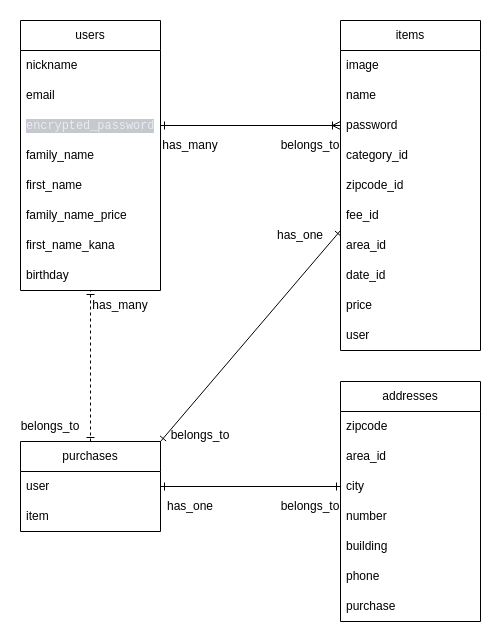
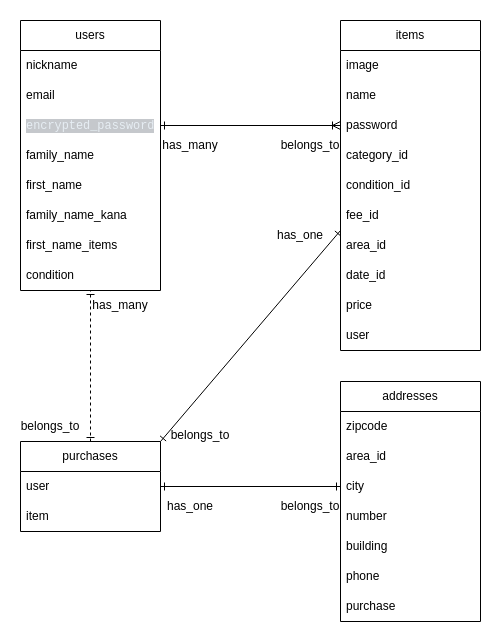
  <mxCell id="0" />
  <mxCell id="1" parent="0" />
  <mxCell id="2" value="users" style="swimlane;fontStyle=0;childLayout=stackLayout;horizontal=1;startSize=30;horizontalStack=0;resizeParent=1;resizeParentMax=0;resizeLast=0;collapsible=1;marginBottom=0;whiteSpace=wrap;html=1;" parent="1" vertex="1"><mxGeometry x="20" y="20" width="140" height="270" as="geometry" /></mxCell>
  <mxCell id="3" value="nickname&lt;span style=&quot;white-space: pre;&quot;&gt;&#09;&lt;/span&gt;" style="text;strokeColor=none;fillColor=none;align=left;verticalAlign=middle;spacingLeft=4;spacingRight=4;overflow=hidden;points=[[0,0.5],[1,0.5]];portConstraint=eastwest;rotatable=0;whiteSpace=wrap;html=1;" parent="2" vertex="1"><mxGeometry y="30" width="140" height="30" as="geometry" /></mxCell>
  <mxCell id="4" value="email" style="text;strokeColor=none;fillColor=none;align=left;verticalAlign=middle;spacingLeft=4;spacingRight=4;overflow=hidden;points=[[0,0.5],[1,0.5]];portConstraint=eastwest;rotatable=0;whiteSpace=wrap;html=1;" parent="2" vertex="1"><mxGeometry y="60" width="140" height="30" as="geometry" /></mxCell>
  <mxCell id="5" value="&lt;span style=&quot;color: rgb(230, 237, 243); font-family: ui-monospace, SFMono-Regular, &amp;quot;SF Mono&amp;quot;, Menlo, Consolas, &amp;quot;Liberation Mono&amp;quot;, monospace; font-size: 11.9px; background-color: rgba(110, 118, 129, 0.4);&quot;&gt;encrypted_password&lt;/span&gt;" style="text;strokeColor=none;fillColor=none;align=left;verticalAlign=middle;spacingLeft=4;spacingRight=4;overflow=hidden;points=[[0,0.5],[1,0.5]];portConstraint=eastwest;rotatable=0;whiteSpace=wrap;html=1;" parent="2" vertex="1"><mxGeometry y="90" width="140" height="30" as="geometry" /></mxCell>
  <mxCell id="6" value="family_name" style="text;strokeColor=none;fillColor=none;align=left;verticalAlign=middle;spacingLeft=4;spacingRight=4;overflow=hidden;points=[[0,0.5],[1,0.5]];portConstraint=eastwest;rotatable=0;whiteSpace=wrap;html=1;" parent="2" vertex="1"><mxGeometry y="120" width="140" height="30" as="geometry" /></mxCell>
  <mxCell id="7" value="first_name" style="text;strokeColor=none;fillColor=none;align=left;verticalAlign=middle;spacingLeft=4;spacingRight=4;overflow=hidden;points=[[0,0.5],[1,0.5]];portConstraint=eastwest;rotatable=0;whiteSpace=wrap;html=1;" parent="2" vertex="1"><mxGeometry y="150" width="140" height="30" as="geometry" /></mxCell>
- <mxCell id="8" value="family_name_price" style="text;strokeColor=none;fillColor=none;align=left;verticalAlign=middle;spacingLeft=4;spacingRight=4;overflow=hidden;points=[[0,0.5],[1,0.5]];portConstraint=eastwest;rotatable=0;whiteSpace=wrap;html=1;" parent="2" vertex="1"><mxGeometry y="180" width="140" height="30" as="geometry" /></mxCell>
- <mxCell id="9" value="first_name_kana" style="text;strokeColor=none;fillColor=none;align=left;verticalAlign=middle;spacingLeft=4;spacingRight=4;overflow=hidden;points=[[0,0.5],[1,0.5]];portConstraint=eastwest;rotatable=0;whiteSpace=wrap;html=1;" parent="2" vertex="1"><mxGeometry y="210" width="140" height="30" as="geometry" /></mxCell>
- <mxCell id="10" value="birthday" style="text;strokeColor=none;fillColor=none;align=left;verticalAlign=middle;spacingLeft=4;spacingRight=4;overflow=hidden;points=[[0,0.5],[1,0.5]];portConstraint=eastwest;rotatable=0;whiteSpace=wrap;html=1;" parent="2" vertex="1"><mxGeometry y="240" width="140" height="30" as="geometry" /></mxCell>
+ <mxCell id="8" value="family_name_kana" style="text;strokeColor=none;fillColor=none;align=left;verticalAlign=middle;spacingLeft=4;spacingRight=4;overflow=hidden;points=[[0,0.5],[1,0.5]];portConstraint=eastwest;rotatable=0;whiteSpace=wrap;html=1;" parent="2" vertex="1"><mxGeometry y="180" width="140" height="30" as="geometry" /></mxCell>
+ <mxCell id="9" value="first_name_items" style="text;strokeColor=none;fillColor=none;align=left;verticalAlign=middle;spacingLeft=4;spacingRight=4;overflow=hidden;points=[[0,0.5],[1,0.5]];portConstraint=eastwest;rotatable=0;whiteSpace=wrap;html=1;" parent="2" vertex="1"><mxGeometry y="210" width="140" height="30" as="geometry" /></mxCell>
+ <mxCell id="10" value="condition" style="text;strokeColor=none;fillColor=none;align=left;verticalAlign=middle;spacingLeft=4;spacingRight=4;overflow=hidden;points=[[0,0.5],[1,0.5]];portConstraint=eastwest;rotatable=0;whiteSpace=wrap;html=1;" parent="2" vertex="1"><mxGeometry y="240" width="140" height="30" as="geometry" /></mxCell>
  <mxCell id="11" style="edgeStyle=none;html=1;endArrow=ERoneToMany;endFill=0;startArrow=ERone;startFill=0;" parent="1" source="5" edge="1"><mxGeometry relative="1" as="geometry"><mxPoint x="340" y="125" as="targetPoint" /></mxGeometry></mxCell>
  <mxCell id="12" value="items" style="swimlane;fontStyle=0;childLayout=stackLayout;horizontal=1;startSize=30;horizontalStack=0;resizeParent=1;resizeParentMax=0;resizeLast=0;collapsible=1;marginBottom=0;whiteSpace=wrap;html=1;" parent="1" vertex="1"><mxGeometry x="340" y="20" width="140" height="330" as="geometry" /></mxCell>
  <mxCell id="13" value="image" style="text;strokeColor=none;fillColor=none;align=left;verticalAlign=middle;spacingLeft=4;spacingRight=4;overflow=hidden;points=[[0,0.5],[1,0.5]];portConstraint=eastwest;rotatable=0;whiteSpace=wrap;html=1;" parent="12" vertex="1"><mxGeometry y="30" width="140" height="30" as="geometry" /></mxCell>
  <mxCell id="14" value="name" style="text;strokeColor=none;fillColor=none;align=left;verticalAlign=middle;spacingLeft=4;spacingRight=4;overflow=hidden;points=[[0,0.5],[1,0.5]];portConstraint=eastwest;rotatable=0;whiteSpace=wrap;html=1;" parent="12" vertex="1"><mxGeometry y="60" width="140" height="30" as="geometry" /></mxCell>
  <mxCell id="15" value="password" style="text;strokeColor=none;fillColor=none;align=left;verticalAlign=middle;spacingLeft=4;spacingRight=4;overflow=hidden;points=[[0,0.5],[1,0.5]];portConstraint=eastwest;rotatable=0;whiteSpace=wrap;html=1;" parent="12" vertex="1"><mxGeometry y="90" width="140" height="30" as="geometry" /></mxCell>
  <mxCell id="16" value="category_id" style="text;strokeColor=none;fillColor=none;align=left;verticalAlign=middle;spacingLeft=4;spacingRight=4;overflow=hidden;points=[[0,0.5],[1,0.5]];portConstraint=eastwest;rotatable=0;whiteSpace=wrap;html=1;" parent="12" vertex="1"><mxGeometry y="120" width="140" height="30" as="geometry" /></mxCell>
- <mxCell id="17" value="zipcode_id" style="text;strokeColor=none;fillColor=none;align=left;verticalAlign=middle;spacingLeft=4;spacingRight=4;overflow=hidden;points=[[0,0.5],[1,0.5]];portConstraint=eastwest;rotatable=0;whiteSpace=wrap;html=1;" parent="12" vertex="1"><mxGeometry y="150" width="140" height="30" as="geometry" /></mxCell>
+ <mxCell id="17" value="condition_id" style="text;strokeColor=none;fillColor=none;align=left;verticalAlign=middle;spacingLeft=4;spacingRight=4;overflow=hidden;points=[[0,0.5],[1,0.5]];portConstraint=eastwest;rotatable=0;whiteSpace=wrap;html=1;" parent="12" vertex="1"><mxGeometry y="150" width="140" height="30" as="geometry" /></mxCell>
  <mxCell id="18" value="fee_id" style="text;strokeColor=none;fillColor=none;align=left;verticalAlign=middle;spacingLeft=4;spacingRight=4;overflow=hidden;points=[[0,0.5],[1,0.5]];portConstraint=eastwest;rotatable=0;whiteSpace=wrap;html=1;" parent="12" vertex="1"><mxGeometry y="180" width="140" height="30" as="geometry" /></mxCell>
  <mxCell id="19" value="area_id" style="text;strokeColor=none;fillColor=none;align=left;verticalAlign=middle;spacingLeft=4;spacingRight=4;overflow=hidden;points=[[0,0.5],[1,0.5]];portConstraint=eastwest;rotatable=0;whiteSpace=wrap;html=1;" parent="12" vertex="1"><mxGeometry y="210" width="140" height="30" as="geometry" /></mxCell>
  <mxCell id="20" value="date_id" style="text;strokeColor=none;fillColor=none;align=left;verticalAlign=middle;spacingLeft=4;spacingRight=4;overflow=hidden;points=[[0,0.5],[1,0.5]];portConstraint=eastwest;rotatable=0;whiteSpace=wrap;html=1;" vertex="1" parent="12"><mxGeometry y="240" width="140" height="30" as="geometry" /></mxCell>
  <mxCell id="21" value="price" style="text;strokeColor=none;fillColor=none;align=left;verticalAlign=middle;spacingLeft=4;spacingRight=4;overflow=hidden;points=[[0,0.5],[1,0.5]];portConstraint=eastwest;rotatable=0;whiteSpace=wrap;html=1;" vertex="1" parent="12"><mxGeometry y="270" width="140" height="30" as="geometry" /></mxCell>
  <mxCell id="22" value="user" style="text;strokeColor=none;fillColor=none;align=left;verticalAlign=middle;spacingLeft=4;spacingRight=4;overflow=hidden;points=[[0,0.5],[1,0.5]];portConstraint=eastwest;rotatable=0;whiteSpace=wrap;html=1;" vertex="1" parent="12"><mxGeometry y="300" width="140" height="30" as="geometry" /></mxCell>
  <mxCell id="23" value="" style="edgeStyle=none;html=1;startArrow=ERone;startFill=0;endArrow=ERone;endFill=0;dashed=1;" parent="1" source="24" target="10" edge="1"><mxGeometry relative="1" as="geometry" /></mxCell>
  <mxCell id="24" value="purchases" style="swimlane;fontStyle=0;childLayout=stackLayout;horizontal=1;startSize=30;horizontalStack=0;resizeParent=1;resizeParentMax=0;resizeLast=0;collapsible=1;marginBottom=0;whiteSpace=wrap;html=1;" parent="1" vertex="1"><mxGeometry x="20" y="441" width="140" height="90" as="geometry" /></mxCell>
  <mxCell id="25" value="user" style="text;strokeColor=none;fillColor=none;align=left;verticalAlign=middle;spacingLeft=4;spacingRight=4;overflow=hidden;points=[[0,0.5],[1,0.5]];portConstraint=eastwest;rotatable=0;whiteSpace=wrap;html=1;" parent="24" vertex="1"><mxGeometry y="30" width="140" height="30" as="geometry" /></mxCell>
  <mxCell id="26" value="item" style="text;strokeColor=none;fillColor=none;align=left;verticalAlign=middle;spacingLeft=4;spacingRight=4;overflow=hidden;points=[[0,0.5],[1,0.5]];portConstraint=eastwest;rotatable=0;whiteSpace=wrap;html=1;" parent="24" vertex="1"><mxGeometry y="60" width="140" height="30" as="geometry" /></mxCell>
  <mxCell id="27" value="addresses" style="swimlane;fontStyle=0;childLayout=stackLayout;horizontal=1;startSize=30;horizontalStack=0;resizeParent=1;resizeParentMax=0;resizeLast=0;collapsible=1;marginBottom=0;whiteSpace=wrap;html=1;" parent="1" vertex="1"><mxGeometry x="340" y="381" width="140" height="240" as="geometry" /></mxCell>
  <mxCell id="28" value="zipcode" style="text;strokeColor=none;fillColor=none;align=left;verticalAlign=middle;spacingLeft=4;spacingRight=4;overflow=hidden;points=[[0,0.5],[1,0.5]];portConstraint=eastwest;rotatable=0;whiteSpace=wrap;html=1;" parent="27" vertex="1"><mxGeometry y="30" width="140" height="30" as="geometry" /></mxCell>
  <mxCell id="29" value="area_id" style="text;strokeColor=none;fillColor=none;align=left;verticalAlign=middle;spacingLeft=4;spacingRight=4;overflow=hidden;points=[[0,0.5],[1,0.5]];portConstraint=eastwest;rotatable=0;whiteSpace=wrap;html=1;" parent="27" vertex="1"><mxGeometry y="60" width="140" height="30" as="geometry" /></mxCell>
  <mxCell id="30" value="city" style="text;strokeColor=none;fillColor=none;align=left;verticalAlign=middle;spacingLeft=4;spacingRight=4;overflow=hidden;points=[[0,0.5],[1,0.5]];portConstraint=eastwest;rotatable=0;whiteSpace=wrap;html=1;" parent="27" vertex="1"><mxGeometry y="90" width="140" height="30" as="geometry" /></mxCell>
  <mxCell id="31" value="number" style="text;strokeColor=none;fillColor=none;align=left;verticalAlign=middle;spacingLeft=4;spacingRight=4;overflow=hidden;points=[[0,0.5],[1,0.5]];portConstraint=eastwest;rotatable=0;whiteSpace=wrap;html=1;" parent="27" vertex="1"><mxGeometry y="120" width="140" height="30" as="geometry" /></mxCell>
  <mxCell id="32" value="building" style="text;strokeColor=none;fillColor=none;align=left;verticalAlign=middle;spacingLeft=4;spacingRight=4;overflow=hidden;points=[[0,0.5],[1,0.5]];portConstraint=eastwest;rotatable=0;whiteSpace=wrap;html=1;" parent="27" vertex="1"><mxGeometry y="150" width="140" height="30" as="geometry" /></mxCell>
  <mxCell id="33" value="phone" style="text;strokeColor=none;fillColor=none;align=left;verticalAlign=middle;spacingLeft=4;spacingRight=4;overflow=hidden;points=[[0,0.5],[1,0.5]];portConstraint=eastwest;rotatable=0;whiteSpace=wrap;html=1;" parent="27" vertex="1"><mxGeometry y="180" width="140" height="30" as="geometry" /></mxCell>
  <mxCell id="34" value="purchase" style="text;strokeColor=none;fillColor=none;align=left;verticalAlign=middle;spacingLeft=4;spacingRight=4;overflow=hidden;points=[[0,0.5],[1,0.5]];portConstraint=eastwest;rotatable=0;whiteSpace=wrap;html=1;" vertex="1" parent="27"><mxGeometry y="210" width="140" height="30" as="geometry" /></mxCell>
  <mxCell id="35" style="edgeStyle=none;html=1;entryX=1;entryY=0;entryDx=0;entryDy=0;startArrow=ERone;startFill=0;endArrow=ERone;endFill=0;" parent="1" target="24" edge="1"><mxGeometry relative="1" as="geometry"><mxPoint x="340" y="230" as="sourcePoint" /></mxGeometry></mxCell>
  <mxCell id="36" style="edgeStyle=none;html=1;entryX=0;entryY=0.5;entryDx=0;entryDy=0;startArrow=ERone;startFill=0;endArrow=ERone;endFill=0;" parent="1" target="30" edge="1"><mxGeometry relative="1" as="geometry"><mxPoint x="160" y="486" as="sourcePoint" /></mxGeometry></mxCell>
  <mxCell id="37" value="has_one" style="text;html=1;strokeColor=none;fillColor=none;align=center;verticalAlign=middle;whiteSpace=wrap;rounded=0;" parent="1" vertex="1"><mxGeometry x="270" y="220" width="60" height="30" as="geometry" /></mxCell>
  <mxCell id="38" value="belongs_to" style="text;html=1;strokeColor=none;fillColor=none;align=center;verticalAlign=middle;whiteSpace=wrap;rounded=0;" parent="1" vertex="1"><mxGeometry x="170" y="420" width="60" height="30" as="geometry" /></mxCell>
  <mxCell id="39" value="has_many" style="text;html=1;strokeColor=none;fillColor=none;align=center;verticalAlign=middle;whiteSpace=wrap;rounded=0;" parent="1" vertex="1"><mxGeometry x="160" y="130" width="60" height="30" as="geometry" /></mxCell>
  <mxCell id="40" value="belongs_to" style="text;html=1;strokeColor=none;fillColor=none;align=center;verticalAlign=middle;whiteSpace=wrap;rounded=0;" parent="1" vertex="1"><mxGeometry x="280" y="130" width="60" height="30" as="geometry" /></mxCell>
  <mxCell id="41" value="has_one" style="text;html=1;strokeColor=none;fillColor=none;align=center;verticalAlign=middle;whiteSpace=wrap;rounded=0;" parent="1" vertex="1"><mxGeometry x="160" y="491" width="60" height="30" as="geometry" /></mxCell>
  <mxCell id="42" value="belongs_to" style="text;html=1;strokeColor=none;fillColor=none;align=center;verticalAlign=middle;whiteSpace=wrap;rounded=0;" parent="1" vertex="1"><mxGeometry x="280" y="491" width="60" height="30" as="geometry" /></mxCell>
  <mxCell id="43" value="has_many" style="text;html=1;strokeColor=none;fillColor=none;align=center;verticalAlign=middle;whiteSpace=wrap;rounded=0;" parent="1" vertex="1"><mxGeometry x="90" y="290" width="60" height="30" as="geometry" /></mxCell>
  <mxCell id="44" value="belongs_to" style="text;html=1;strokeColor=none;fillColor=none;align=center;verticalAlign=middle;whiteSpace=wrap;rounded=0;" parent="1" vertex="1"><mxGeometry x="20" y="411" width="60" height="30" as="geometry" /></mxCell>
